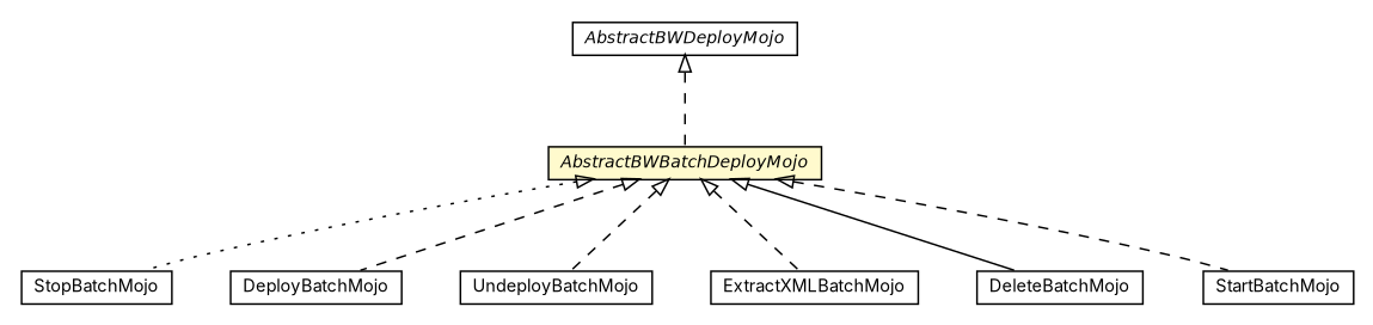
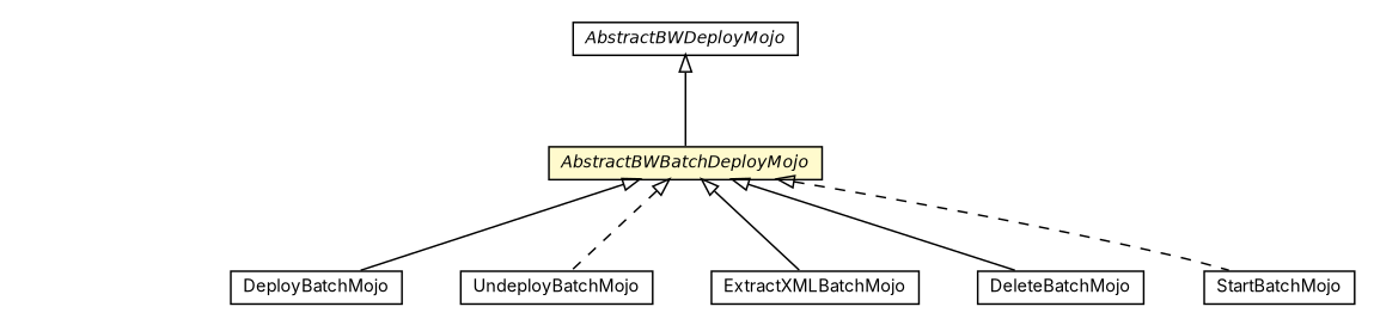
  digraph {
    fontname=Inter
    nodesep=0.25
    ranksep=0.5
    node [fontcolor=black fontname=Inter fontsize=10.0 shape=plaintext]
    edge [arrowtail=empty dir=back fontname=Inter fontsize=10 headport=p labelfontname=Helvetica labelfontsize=10 style=dashed tailport=p]
    n1 [label=<<table title="fr.fastconnect.factory.tibco.bw.maven.deployment.AbstractBWDeployMojo" border="0" cellborder="1" cellspacing="0" cellpadding="2" port="p" href="../AbstractBWDeployMojo.html"> 		<tr><td><table border="0" cellspacing="0" cellpadding="1"> <tr><td align="center" balign="center"><font face="Helvetica-Oblique"> AbstractBWDeployMojo </font></td></tr> 		</table></td></tr> 		</table>>]
    n2 [label=<<table title="fr.fastconnect.factory.tibco.bw.maven.deployment.batch.AbstractBWBatchDeployMojo" border="0" cellborder="1" cellspacing="0" cellpadding="2" port="p" bgcolor="lemonChiffon" href="./AbstractBWBatchDeployMojo.html"> 		<tr><td><table border="0" cellspacing="0" cellpadding="1"> <tr><td align="center" balign="center"><font face="Helvetica-Oblique"> AbstractBWBatchDeployMojo </font></td></tr> 		</table></td></tr> 		</table>>]
-   n3 [label=<<table title="fr.fastconnect.factory.tibco.bw.maven.deployment.batch.StopBatchMojo" border="0" cellborder="1" cellspacing="0" cellpadding="2" port="p" href="./StopBatchMojo.html"> 		<tr><td><table border="0" cellspacing="0" cellpadding="1"> <tr><td align="center" balign="center"> StopBatchMojo </td></tr> 		</table></td></tr> 		</table>>]
    n4 [label=<<table title="fr.fastconnect.factory.tibco.bw.maven.deployment.batch.DeployBatchMojo" border="0" cellborder="1" cellspacing="0" cellpadding="2" port="p" href="./DeployBatchMojo.html"> 		<tr><td><table border="0" cellspacing="0" cellpadding="1"> <tr><td align="center" balign="center"> DeployBatchMojo </td></tr> 		</table></td></tr> 		</table>>]
    n5 [label=<<table title="fr.fastconnect.factory.tibco.bw.maven.deployment.batch.UndeployBatchMojo" border="0" cellborder="1" cellspacing="0" cellpadding="2" port="p" href="./UndeployBatchMojo.html"> 		<tr><td><table border="0" cellspacing="0" cellpadding="1"> <tr><td align="center" balign="center"> UndeployBatchMojo </td></tr> 		</table></td></tr> 		</table>>]
    n6 [label=<<table title="fr.fastconnect.factory.tibco.bw.maven.deployment.batch.ExtractXMLBatchMojo" border="0" cellborder="1" cellspacing="0" cellpadding="2" port="p" href="./ExtractXMLBatchMojo.html"> 		<tr><td><table border="0" cellspacing="0" cellpadding="1"> <tr><td align="center" balign="center"> ExtractXMLBatchMojo </td></tr> 		</table></td></tr> 		</table>>]
    n7 [label=<<table title="fr.fastconnect.factory.tibco.bw.maven.deployment.batch.DeleteBatchMojo" border="0" cellborder="1" cellspacing="0" cellpadding="2" port="p" href="./DeleteBatchMojo.html"> 		<tr><td><table border="0" cellspacing="0" cellpadding="1"> <tr><td align="center" balign="center"> DeleteBatchMojo </td></tr> 		</table></td></tr> 		</table>>]
    n8 [label=<<table title="fr.fastconnect.factory.tibco.bw.maven.deployment.batch.StartBatchMojo" border="0" cellborder="1" cellspacing="0" cellpadding="2" port="p" href="./StartBatchMojo.html"> 		<tr><td><table border="0" cellspacing="0" cellpadding="1"> <tr><td align="center" balign="center"> StartBatchMojo </td></tr> 		</table></td></tr> 		</table>>]
-   n1 -> n2
-   n2 -> n3 [style=dotted]
-   n2 -> n4
+   n1 -> n2 [style=solid]
+   n2 -> n4 [style=solid]
    n2 -> n5
-   n2 -> n6
+   n2 -> n6 [style=solid]
    n2 -> n7 [style=solid]
    n2 -> n8
  }
